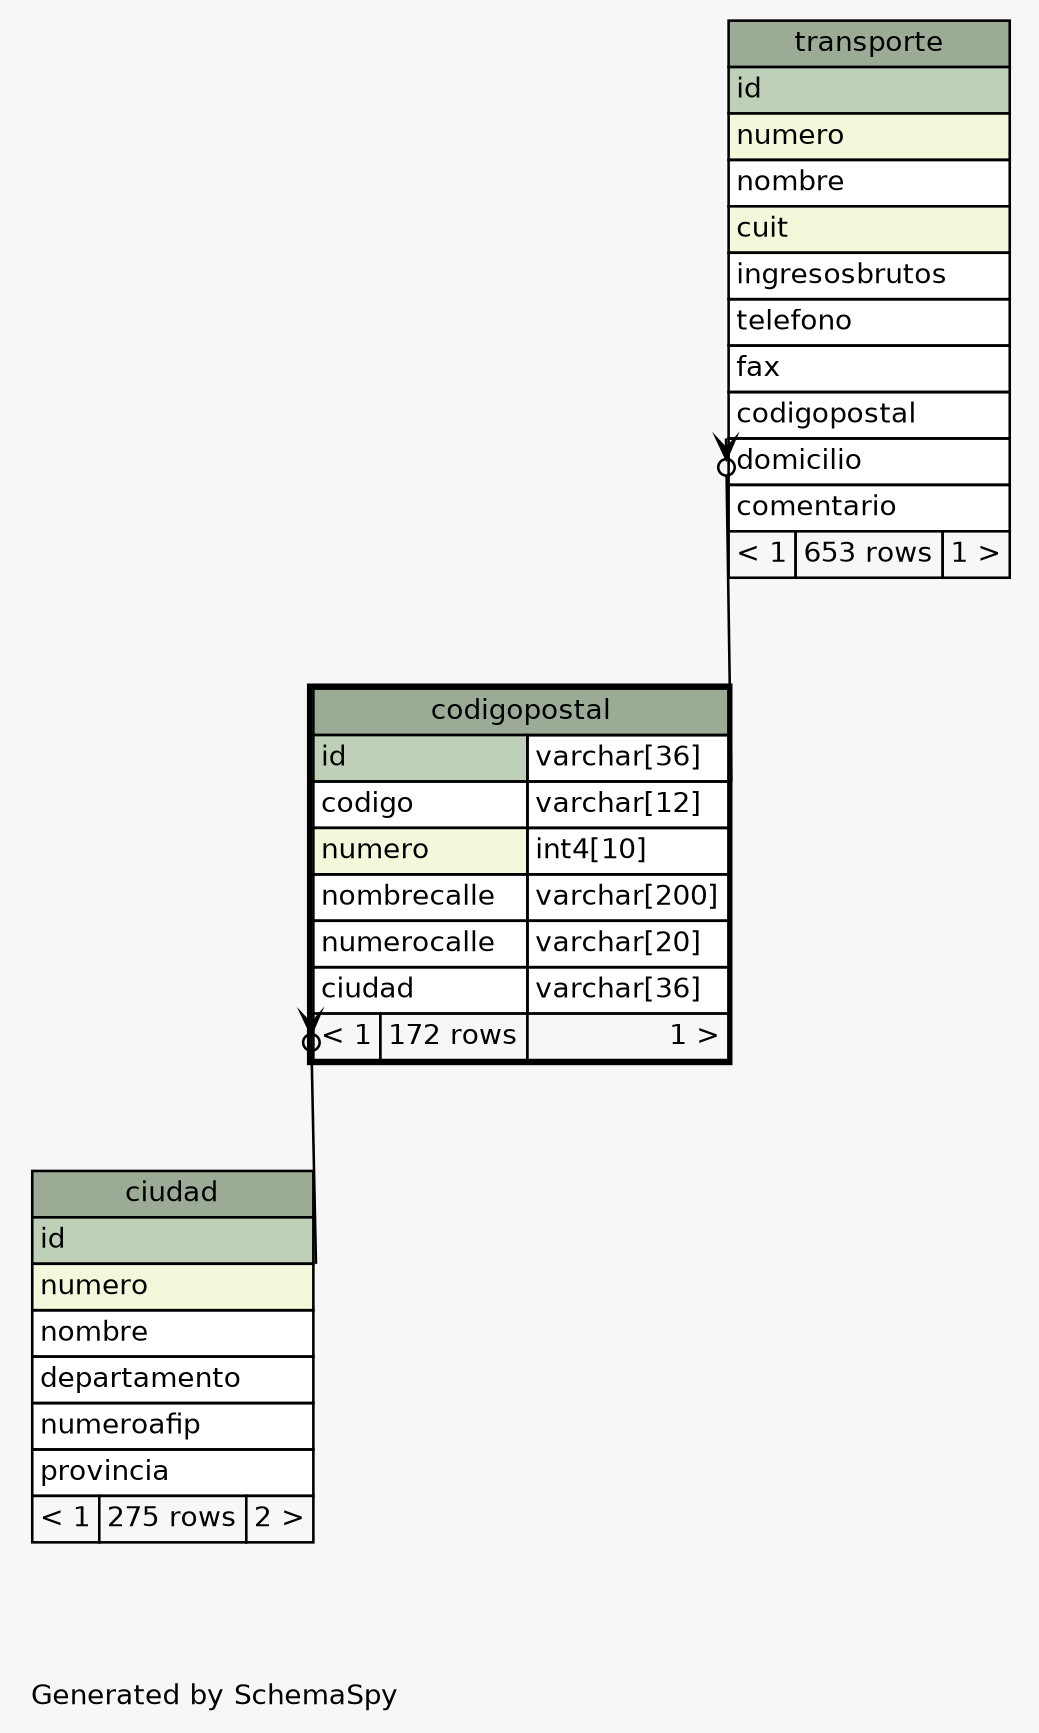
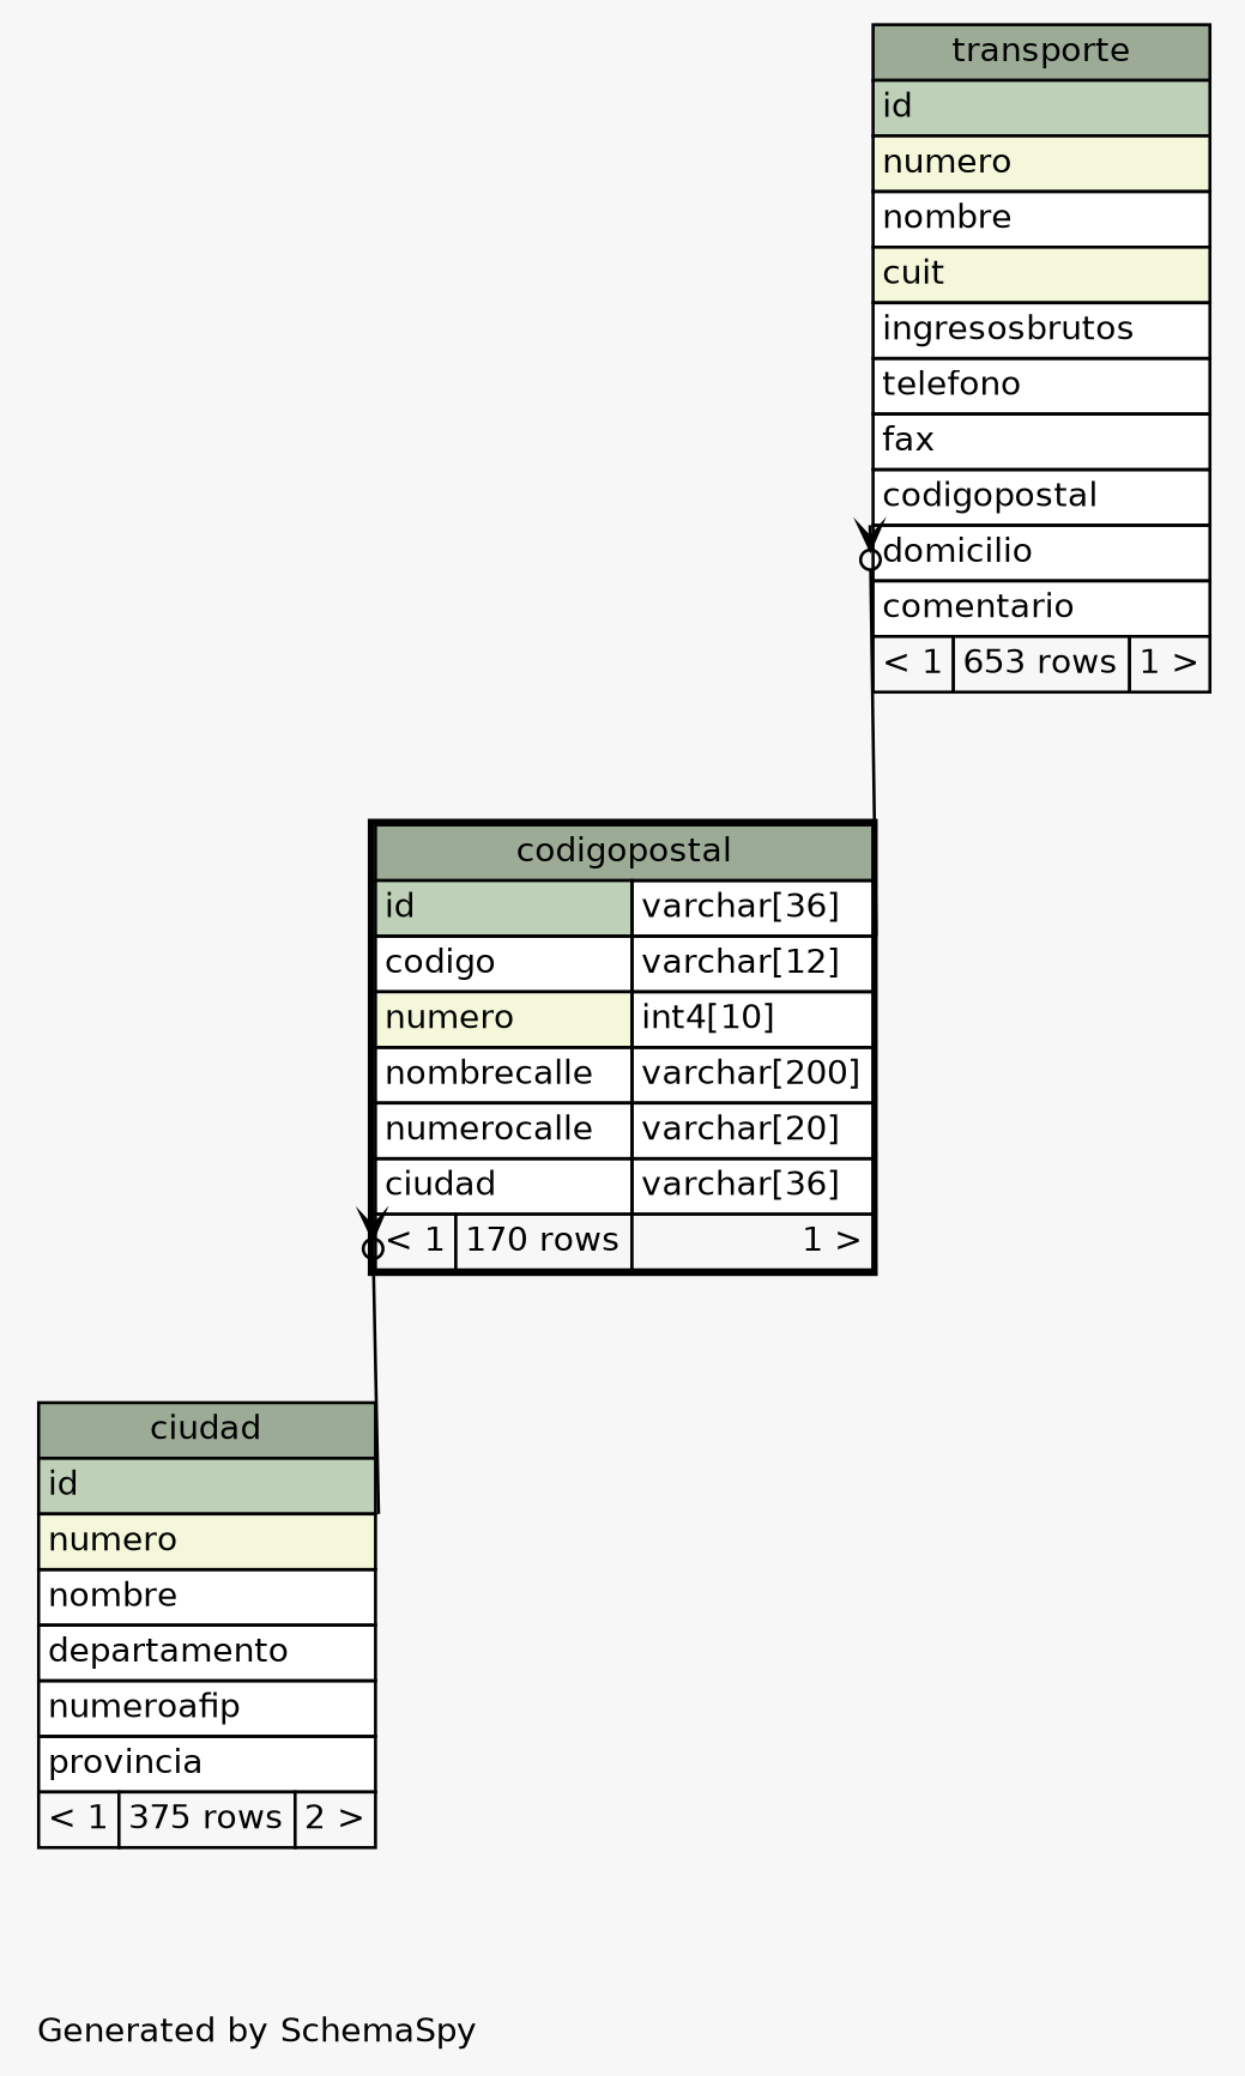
  digraph {
    bgcolor="#f7f7f7"
    fontname=Helvetica
    fontsize=11
    label="\nGenerated by SchemaSpy"
    labeljust=l
    nodesep=0.18
    rankdir=TB
    ranksep=0.46
    node [fontname=Helvetica fontsize=11 shape=plaintext]
    edge [arrowhead=none arrowsize=0.8 arrowtail=crowodot dir=back]
-   n1 [label=<     <TABLE BORDER="2" CELLBORDER="1" CELLSPACING="0" BGCOLOR="#ffffff">       <TR><TD COLSPAN="3" BGCOLOR="#9bab96" ALIGN="CENTER">codigopostal</TD></TR>       <TR><TD PORT="id" COLSPAN="2" BGCOLOR="#bed1b8" ALIGN="LEFT">id</TD><TD PORT="id.type" ALIGN="LEFT">varchar[36]</TD></TR>       <TR><TD PORT="codigo" COLSPAN="2" ALIGN="LEFT">codigo</TD><TD PORT="codigo.type" ALIGN="LEFT">varchar[12]</TD></TR>       <TR><TD PORT="numero" COLSPAN="2" BGCOLOR="#f4f7da" ALIGN="LEFT">numero</TD><TD PORT="numero.type" ALIGN="LEFT">int4[10]</TD></TR>       <TR><TD PORT="nombrecalle" COLSPAN="2" ALIGN="LEFT">nombrecalle</TD><TD PORT="nombrecalle.type" ALIGN="LEFT">varchar[200]</TD></TR>       <TR><TD PORT="numerocalle" COLSPAN="2" ALIGN="LEFT">numerocalle</TD><TD PORT="numerocalle.type" ALIGN="LEFT">varchar[20]</TD></TR>       <TR><TD PORT="ciudad" COLSPAN="2" ALIGN="LEFT">ciudad</TD><TD PORT="ciudad.type" ALIGN="LEFT">varchar[36]</TD></TR>       <TR><TD ALIGN="LEFT" BGCOLOR="#f7f7f7">&lt; 1</TD><TD ALIGN="RIGHT" BGCOLOR="#f7f7f7">172 rows</TD><TD ALIGN="RIGHT" BGCOLOR="#f7f7f7">1 &gt;</TD></TR>     </TABLE>>]
-   n2 [label=<     <TABLE BORDER="0" CELLBORDER="1" CELLSPACING="0" BGCOLOR="#ffffff">       <TR><TD COLSPAN="3" BGCOLOR="#9bab96" ALIGN="CENTER">ciudad</TD></TR>       <TR><TD PORT="id" COLSPAN="3" BGCOLOR="#bed1b8" ALIGN="LEFT">id</TD></TR>       <TR><TD PORT="numero" COLSPAN="3" BGCOLOR="#f4f7da" ALIGN="LEFT">numero</TD></TR>       <TR><TD PORT="nombre" COLSPAN="3" ALIGN="LEFT">nombre</TD></TR>       <TR><TD PORT="departamento" COLSPAN="3" ALIGN="LEFT">departamento</TD></TR>       <TR><TD PORT="numeroafip" COLSPAN="3" ALIGN="LEFT">numeroafip</TD></TR>       <TR><TD PORT="provincia" COLSPAN="3" ALIGN="LEFT">provincia</TD></TR>       <TR><TD ALIGN="LEFT" BGCOLOR="#f7f7f7">&lt; 1</TD><TD ALIGN="RIGHT" BGCOLOR="#f7f7f7">275 rows</TD><TD ALIGN="RIGHT" BGCOLOR="#f7f7f7">2 &gt;</TD></TR>     </TABLE>>]
+   n1 [label=<     <TABLE BORDER="2" CELLBORDER="1" CELLSPACING="0" BGCOLOR="#ffffff">       <TR><TD COLSPAN="3" BGCOLOR="#9bab96" ALIGN="CENTER">codigopostal</TD></TR>       <TR><TD PORT="id" COLSPAN="2" BGCOLOR="#bed1b8" ALIGN="LEFT">id</TD><TD PORT="id.type" ALIGN="LEFT">varchar[36]</TD></TR>       <TR><TD PORT="codigo" COLSPAN="2" ALIGN="LEFT">codigo</TD><TD PORT="codigo.type" ALIGN="LEFT">varchar[12]</TD></TR>       <TR><TD PORT="numero" COLSPAN="2" BGCOLOR="#f4f7da" ALIGN="LEFT">numero</TD><TD PORT="numero.type" ALIGN="LEFT">int4[10]</TD></TR>       <TR><TD PORT="nombrecalle" COLSPAN="2" ALIGN="LEFT">nombrecalle</TD><TD PORT="nombrecalle.type" ALIGN="LEFT">varchar[200]</TD></TR>       <TR><TD PORT="numerocalle" COLSPAN="2" ALIGN="LEFT">numerocalle</TD><TD PORT="numerocalle.type" ALIGN="LEFT">varchar[20]</TD></TR>       <TR><TD PORT="ciudad" COLSPAN="2" ALIGN="LEFT">ciudad</TD><TD PORT="ciudad.type" ALIGN="LEFT">varchar[36]</TD></TR>       <TR><TD ALIGN="LEFT" BGCOLOR="#f7f7f7">&lt; 1</TD><TD ALIGN="RIGHT" BGCOLOR="#f7f7f7">170 rows</TD><TD ALIGN="RIGHT" BGCOLOR="#f7f7f7">1 &gt;</TD></TR>     </TABLE>>]
+   n2 [label=<     <TABLE BORDER="0" CELLBORDER="1" CELLSPACING="0" BGCOLOR="#ffffff">       <TR><TD COLSPAN="3" BGCOLOR="#9bab96" ALIGN="CENTER">ciudad</TD></TR>       <TR><TD PORT="id" COLSPAN="3" BGCOLOR="#bed1b8" ALIGN="LEFT">id</TD></TR>       <TR><TD PORT="numero" COLSPAN="3" BGCOLOR="#f4f7da" ALIGN="LEFT">numero</TD></TR>       <TR><TD PORT="nombre" COLSPAN="3" ALIGN="LEFT">nombre</TD></TR>       <TR><TD PORT="departamento" COLSPAN="3" ALIGN="LEFT">departamento</TD></TR>       <TR><TD PORT="numeroafip" COLSPAN="3" ALIGN="LEFT">numeroafip</TD></TR>       <TR><TD PORT="provincia" COLSPAN="3" ALIGN="LEFT">provincia</TD></TR>       <TR><TD ALIGN="LEFT" BGCOLOR="#f7f7f7">&lt; 1</TD><TD ALIGN="RIGHT" BGCOLOR="#f7f7f7">375 rows</TD><TD ALIGN="RIGHT" BGCOLOR="#f7f7f7">2 &gt;</TD></TR>     </TABLE>>]
    n3 [label=<     <TABLE BORDER="0" CELLBORDER="1" CELLSPACING="0" BGCOLOR="#ffffff">       <TR><TD COLSPAN="3" BGCOLOR="#9bab96" ALIGN="CENTER">transporte</TD></TR>       <TR><TD PORT="id" COLSPAN="3" BGCOLOR="#bed1b8" ALIGN="LEFT">id</TD></TR>       <TR><TD PORT="numero" COLSPAN="3" BGCOLOR="#f4f7da" ALIGN="LEFT">numero</TD></TR>       <TR><TD PORT="nombre" COLSPAN="3" ALIGN="LEFT">nombre</TD></TR>       <TR><TD PORT="cuit" COLSPAN="3" BGCOLOR="#f4f7da" ALIGN="LEFT">cuit</TD></TR>       <TR><TD PORT="ingresosbrutos" COLSPAN="3" ALIGN="LEFT">ingresosbrutos</TD></TR>       <TR><TD PORT="telefono" COLSPAN="3" ALIGN="LEFT">telefono</TD></TR>       <TR><TD PORT="fax" COLSPAN="3" ALIGN="LEFT">fax</TD></TR>       <TR><TD PORT="codigopostal" COLSPAN="3" ALIGN="LEFT">codigopostal</TD></TR>       <TR><TD PORT="domicilio" COLSPAN="3" ALIGN="LEFT">domicilio</TD></TR>       <TR><TD PORT="comentario" COLSPAN="3" ALIGN="LEFT">comentario</TD></TR>       <TR><TD ALIGN="LEFT" BGCOLOR="#f7f7f7">&lt; 1</TD><TD ALIGN="RIGHT" BGCOLOR="#f7f7f7">653 rows</TD><TD ALIGN="RIGHT" BGCOLOR="#f7f7f7">1 &gt;</TD></TR>     </TABLE>>]
    n1 -> n2 [headport="id:se" tailport="ciudad:sw"]
    n3 -> n1 [headport="id.type:se" tailport="codigopostal:sw"]
  }
